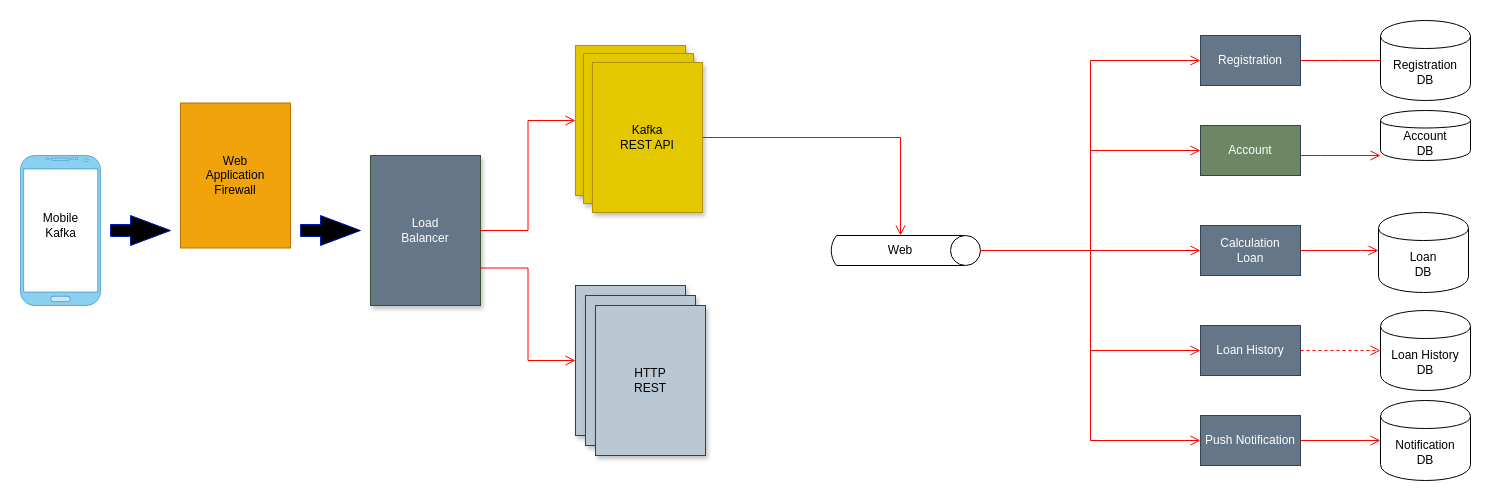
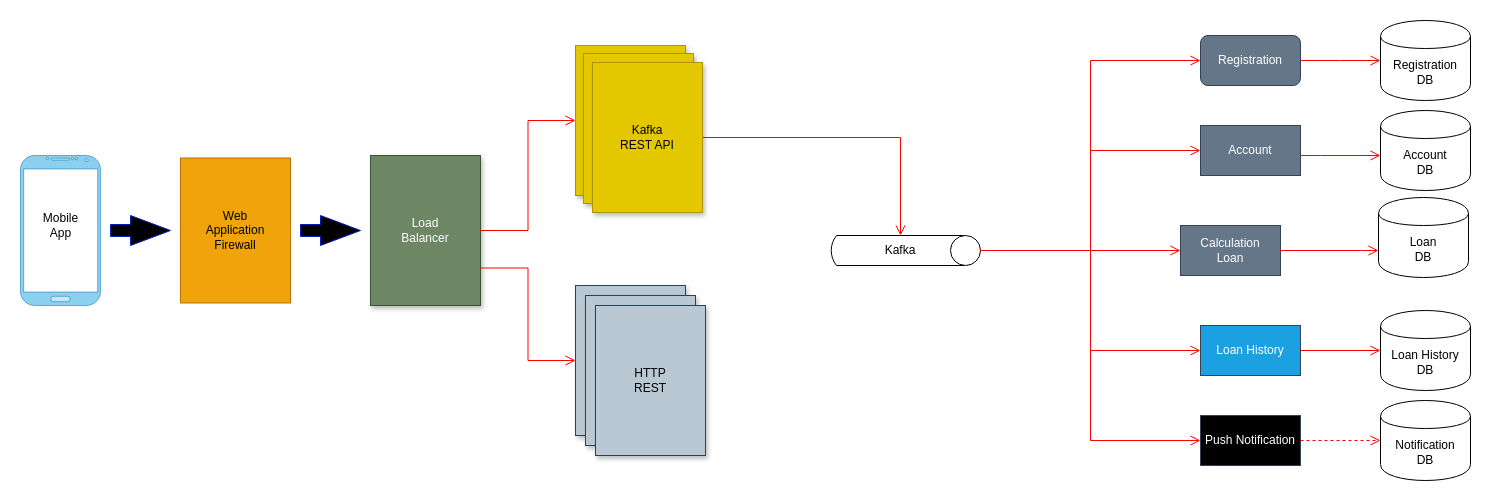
  <mxCell id="0" />
  <mxCell id="1" parent="0" />
  <mxCell id="2" value="" style="verticalLabelPosition=bottom;verticalAlign=top;html=1;shadow=0;dashed=0;strokeWidth=1;shape=mxgraph.android.phone2;backgroundOutline=1;opacity=50;fillColor=#1ba1e2;fontColor=#ffffff;strokeColor=#006EAF;" vertex="1" parent="1"><mxGeometry x="20" y="155" width="80" height="150" as="geometry" /></mxCell>
- <mxCell id="3" value="Web &lt;br&gt;Application &lt;br&gt;Firewall" style="rounded=0;whiteSpace=wrap;html=1;fillColor=#f0a30a;fontColor=#000000;strokeColor=#BD7000;" vertex="1" parent="1"><mxGeometry x="180" y="102.5" width="110" height="145" as="geometry" /></mxCell>
+ <mxCell id="3" value="Web &lt;br&gt;Application &lt;br&gt;Firewall" style="rounded=0;whiteSpace=wrap;html=1;fillColor=#f0a30a;fontColor=#000000;strokeColor=#BD7000;" vertex="1" parent="1"><mxGeometry x="180" y="157.5" width="110" height="145" as="geometry" /></mxCell>
  <mxCell id="4" value="" style="html=1;shadow=0;dashed=0;align=center;verticalAlign=middle;shape=mxgraph.arrows2.arrow;dy=0.6;dx=40;notch=0;fillColor=#000000;fontColor=#ffffff;strokeColor=#001DBC;" vertex="1" parent="1"><mxGeometry x="110" y="215" width="60" height="30" as="geometry" /></mxCell>
  <mxCell id="5" value="" style="html=1;shadow=0;dashed=0;align=center;verticalAlign=middle;shape=mxgraph.arrows2.arrow;dy=0.6;dx=40;notch=0;fillColor=#000000;fontColor=#ffffff;strokeColor=#001DBC;" vertex="1" parent="1"><mxGeometry x="300" y="215" width="60" height="30" as="geometry" /></mxCell>
- <mxCell id="6" value="Load&lt;br&gt;Balancer" style="rounded=0;whiteSpace=wrap;html=1;fillColor=#647687;fontColor=#ffffff;strokeColor=#3A5431;shadow=1;" vertex="1" parent="1"><mxGeometry x="370" y="155" width="110" height="150" as="geometry" /></mxCell>
- <mxCell id="7" value="Mobile&lt;br&gt;Kafka" style="text;html=1;align=center;verticalAlign=middle;resizable=0;points=[];autosize=1;strokeColor=none;fillColor=none;" vertex="1" parent="1"><mxGeometry x="30" y="205" width="60" height="40" as="geometry" /></mxCell>
+ <mxCell id="6" value="Load&lt;br&gt;Balancer" style="rounded=0;whiteSpace=wrap;html=1;fillColor=#6d8764;fontColor=#ffffff;strokeColor=#3A5431;shadow=1;" vertex="1" parent="1"><mxGeometry x="370" y="155" width="110" height="150" as="geometry" /></mxCell>
+ <mxCell id="7" value="Mobile&lt;br&gt;App" style="text;html=1;align=center;verticalAlign=middle;resizable=0;points=[];autosize=1;strokeColor=none;fillColor=none;" vertex="1" parent="1"><mxGeometry x="30" y="205" width="60" height="40" as="geometry" /></mxCell>
  <mxCell id="8" value="" style="edgeStyle=orthogonalEdgeStyle;html=1;verticalAlign=bottom;endArrow=open;endSize=8;strokeColor=#ff0000;rounded=0;entryX=0;entryY=0.5;entryDx=0;entryDy=0;" edge="1" source="6" parent="1" target="10"><mxGeometry relative="1" as="geometry"><mxPoint x="515" y="215" as="targetPoint" /><mxPoint x="515" y="155" as="sourcePoint" /></mxGeometry></mxCell>
  <mxCell id="9" value="" style="group" vertex="1" connectable="0" parent="1"><mxGeometry x="575" y="45" width="127" height="167" as="geometry" /></mxCell>
  <mxCell id="10" value="Kafka&lt;br&gt;REST API" style="rounded=0;whiteSpace=wrap;html=1;fillColor=#e3c800;fontColor=#000000;strokeColor=#B09500;shadow=1;" vertex="1" parent="9"><mxGeometry width="110" height="150" as="geometry" /></mxCell>
  <mxCell id="11" value="Kafka&lt;br&gt;REST API" style="rounded=0;whiteSpace=wrap;html=1;fillColor=#e3c800;fontColor=#000000;strokeColor=#B09500;shadow=1;" vertex="1" parent="9"><mxGeometry x="8" y="8" width="110" height="150" as="geometry" /></mxCell>
  <mxCell id="12" value="Kafka&lt;br&gt;REST API" style="rounded=0;whiteSpace=wrap;html=1;fillColor=#e3c800;fontColor=#000000;strokeColor=#B09500;shadow=1;" vertex="1" parent="9"><mxGeometry x="17" y="17" width="110" height="150" as="geometry" /></mxCell>
  <mxCell id="13" value="" style="group" vertex="1" connectable="0" parent="1"><mxGeometry x="575" y="285" width="130" height="170" as="geometry" /></mxCell>
  <mxCell id="14" value="HTTP&lt;br&gt;REST" style="rounded=0;whiteSpace=wrap;html=1;fillColor=#bac8d3;shadow=1;strokeColor=#23445d;" vertex="1" parent="13"><mxGeometry width="110" height="150" as="geometry" /></mxCell>
  <mxCell id="15" value="HTTP&lt;br&gt;REST" style="rounded=0;whiteSpace=wrap;html=1;fillColor=#bac8d3;shadow=1;strokeColor=#23445d;" vertex="1" parent="13"><mxGeometry x="10" y="10" width="110" height="150" as="geometry" /></mxCell>
  <mxCell id="16" value="HTTP&lt;br&gt;REST" style="rounded=0;whiteSpace=wrap;html=1;fillColor=#bac8d3;shadow=1;strokeColor=#23445d;" vertex="1" parent="13"><mxGeometry x="20" y="20" width="110" height="150" as="geometry" /></mxCell>
  <mxCell id="17" value="" style="edgeStyle=orthogonalEdgeStyle;html=1;verticalAlign=bottom;endArrow=open;endSize=8;strokeColor=#ff0000;rounded=0;exitX=1;exitY=0.75;exitDx=0;exitDy=0;entryX=0;entryY=0.5;entryDx=0;entryDy=0;" edge="1" parent="1" source="6" target="14"><mxGeometry relative="1" as="geometry"><mxPoint x="525" y="322" as="targetPoint" /><mxPoint x="525" y="262" as="sourcePoint" /></mxGeometry></mxCell>
  <mxCell id="18" value="" style="group;fillColor=default;" vertex="1" connectable="0" parent="1"><mxGeometry x="830" y="235" width="150" height="30" as="geometry" /></mxCell>
- <mxCell id="19" value="Web" style="html=1;dashed=0;whiteSpace=wrap;shape=mxgraph.dfd.loop" vertex="1" parent="18"><mxGeometry width="140" height="30" as="geometry" /></mxCell>
+ <mxCell id="19" value="Kafka" style="html=1;dashed=0;whiteSpace=wrap;shape=mxgraph.dfd.loop" vertex="1" parent="18"><mxGeometry width="140" height="30" as="geometry" /></mxCell>
  <mxCell id="20" value="" style="shape=ellipse;html=1;dashed=0;whiteSpace=wrap;perimeter=ellipsePerimeter;" vertex="1" parent="18"><mxGeometry x="120" width="30" height="30" as="geometry" /></mxCell>
  <mxCell id="21" value="" style="edgeStyle=orthogonalEdgeStyle;html=1;verticalAlign=bottom;endArrow=open;endSize=8;strokeColor=#ff0000;rounded=0;" edge="1" parent="1" source="12" target="19"><mxGeometry relative="1" as="geometry"><mxPoint x="585" y="130" as="targetPoint" /><mxPoint x="490" y="240" as="sourcePoint" /></mxGeometry></mxCell>
- <mxCell id="22" value="Registration" style="html=1;dashed=0;whiteSpace=wrap;fillColor=#647687;fontColor=#ffffff;strokeColor=#314354;" vertex="1" parent="1"><mxGeometry x="1200" y="35" width="100" height="50" as="geometry" /></mxCell>
- <mxCell id="23" value="Account" style="html=1;dashed=0;whiteSpace=wrap;fillColor=#6d8764;fontColor=#ffffff;strokeColor=#314354;" vertex="1" parent="1"><mxGeometry x="1200" y="125" width="100" height="50" as="geometry" /></mxCell>
- <mxCell id="24" value="Calculation&lt;br&gt;Loan" style="html=1;dashed=0;whiteSpace=wrap;fillColor=#647687;fontColor=#ffffff;strokeColor=#314354;" vertex="1" parent="1"><mxGeometry x="1200" y="225" width="100" height="50" as="geometry" /></mxCell>
- <mxCell id="25" value="Loan History" style="html=1;dashed=0;whiteSpace=wrap;fillColor=#647687;fontColor=#ffffff;strokeColor=#314354;" vertex="1" parent="1"><mxGeometry x="1200" y="325" width="100" height="50" as="geometry" /></mxCell>
- <mxCell id="26" value="Push Notification" style="html=1;dashed=0;whiteSpace=wrap;fillColor=#647687;fontColor=#ffffff;strokeColor=#314354;" vertex="1" parent="1"><mxGeometry x="1200" y="415" width="100" height="50" as="geometry" /></mxCell>
+ <mxCell id="22" value="Registration" style="html=1;dashed=0;whiteSpace=wrap;fillColor=#647687;fontColor=#ffffff;strokeColor=#314354;rounded=1;" vertex="1" parent="1"><mxGeometry x="1200" y="35" width="100" height="50" as="geometry" /></mxCell>
+ <mxCell id="23" value="Account" style="html=1;dashed=0;whiteSpace=wrap;fillColor=#647687;fontColor=#ffffff;strokeColor=#314354;" vertex="1" parent="1"><mxGeometry x="1200" y="125" width="100" height="50" as="geometry" /></mxCell>
+ <mxCell id="24" value="Calculation&lt;br&gt;Loan" style="html=1;dashed=0;whiteSpace=wrap;fillColor=#647687;fontColor=#ffffff;strokeColor=#314354;" vertex="1" parent="1"><mxGeometry x="1180" y="225" width="100" height="50" as="geometry" /></mxCell>
+ <mxCell id="25" value="Loan History" style="html=1;dashed=0;whiteSpace=wrap;fillColor=#1ba1e2;fontColor=#ffffff;strokeColor=#314354;" vertex="1" parent="1"><mxGeometry x="1200" y="325" width="100" height="50" as="geometry" /></mxCell>
+ <mxCell id="26" value="Push Notification" style="html=1;dashed=0;whiteSpace=wrap;fillColor=#000000;fontColor=#ffffff;strokeColor=#314354;" vertex="1" parent="1"><mxGeometry x="1200" y="415" width="100" height="50" as="geometry" /></mxCell>
  <mxCell id="27" value="" style="edgeStyle=orthogonalEdgeStyle;html=1;verticalAlign=bottom;endArrow=open;endSize=8;strokeColor=#ff0000;rounded=0;exitX=1;exitY=0.5;exitDx=0;exitDy=0;entryX=0;entryY=0.5;entryDx=0;entryDy=0;" edge="1" parent="1" source="20" target="22"><mxGeometry relative="1" as="geometry"><mxPoint x="910" y="245" as="targetPoint" /><mxPoint x="712" y="147" as="sourcePoint" /></mxGeometry></mxCell>
  <mxCell id="28" value="" style="edgeStyle=orthogonalEdgeStyle;html=1;verticalAlign=bottom;endArrow=open;endSize=8;strokeColor=#ff0000;rounded=0;exitX=1;exitY=0.5;exitDx=0;exitDy=0;entryX=0;entryY=0.5;entryDx=0;entryDy=0;" edge="1" parent="1" source="20" target="23"><mxGeometry relative="1" as="geometry"><mxPoint x="1210" y="70" as="targetPoint" /><mxPoint x="990" y="260" as="sourcePoint" /><Array as="points"><mxPoint x="1090" y="250" /><mxPoint x="1090" y="150" /></Array></mxGeometry></mxCell>
  <mxCell id="29" value="" style="edgeStyle=orthogonalEdgeStyle;html=1;verticalAlign=bottom;endArrow=open;endSize=8;strokeColor=#ff0000;rounded=0;exitX=1;exitY=0.5;exitDx=0;exitDy=0;" edge="1" parent="1" source="20" target="24"><mxGeometry relative="1" as="geometry"><mxPoint x="1220" y="80" as="targetPoint" /><mxPoint x="1000" y="270" as="sourcePoint" /></mxGeometry></mxCell>
  <mxCell id="30" value="" style="edgeStyle=orthogonalEdgeStyle;html=1;verticalAlign=bottom;endArrow=open;endSize=8;strokeColor=#ff0000;rounded=0;" edge="1" parent="1" source="20" target="25"><mxGeometry relative="1" as="geometry"><mxPoint x="1100" y="134.5" as="targetPoint" /><mxPoint x="880" y="324.5" as="sourcePoint" /><Array as="points"><mxPoint x="1090" y="250" /><mxPoint x="1090" y="350" /></Array></mxGeometry></mxCell>
  <mxCell id="31" value="" style="edgeStyle=orthogonalEdgeStyle;html=1;verticalAlign=bottom;endArrow=open;endSize=8;strokeColor=#ff0000;rounded=0;entryX=0;entryY=0.5;entryDx=0;entryDy=0;" edge="1" parent="1" source="20" target="26"><mxGeometry relative="1" as="geometry"><mxPoint x="1240" y="100" as="targetPoint" /><mxPoint x="1020" y="290" as="sourcePoint" /></mxGeometry></mxCell>
  <mxCell id="32" value="Registration&lt;br&gt;DB" style="shape=cylinder;whiteSpace=wrap;html=1;boundedLbl=1;backgroundOutline=1;" vertex="1" parent="1"><mxGeometry x="1380" y="20" width="90" height="80" as="geometry" /></mxCell>
- <mxCell id="33" value="Account&lt;br&gt;DB" style="shape=cylinder;whiteSpace=wrap;html=1;boundedLbl=1;backgroundOutline=1;" vertex="1" parent="1"><mxGeometry x="1380" y="110" width="90" height="50" as="geometry" /></mxCell>
- <mxCell id="34" value="Loan&lt;br&gt;DB" style="shape=cylinder;whiteSpace=wrap;html=1;boundedLbl=1;backgroundOutline=1;" vertex="1" parent="1"><mxGeometry x="1378" y="212" width="90" height="80" as="geometry" /></mxCell>
+ <mxCell id="33" value="Account&lt;br&gt;DB" style="shape=cylinder;whiteSpace=wrap;html=1;boundedLbl=1;backgroundOutline=1;" vertex="1" parent="1"><mxGeometry x="1380" y="110" width="90" height="80" as="geometry" /></mxCell>
+ <mxCell id="34" value="Loan&lt;br&gt;DB" style="shape=cylinder;whiteSpace=wrap;html=1;boundedLbl=1;backgroundOutline=1;" vertex="1" parent="1"><mxGeometry x="1378" y="197" width="90" height="80" as="geometry" /></mxCell>
  <mxCell id="35" value="Loan History&lt;br&gt;DB" style="shape=cylinder;whiteSpace=wrap;html=1;boundedLbl=1;backgroundOutline=1;" vertex="1" parent="1"><mxGeometry x="1380" y="310" width="90" height="80" as="geometry" /></mxCell>
  <mxCell id="36" value="Notification&lt;br&gt;DB" style="shape=cylinder;whiteSpace=wrap;html=1;boundedLbl=1;backgroundOutline=1;" vertex="1" parent="1"><mxGeometry x="1380" y="400" width="90" height="80" as="geometry" /></mxCell>
- <mxCell id="37" value="" style="edgeStyle=orthogonalEdgeStyle;html=1;verticalAlign=bottom;endArrow=none;endSize=8;strokeColor=#ff0000;rounded=0;" edge="1" parent="1" source="22" target="32"><mxGeometry relative="1" as="geometry"><mxPoint x="1530" y="75" as="targetPoint" /><mxPoint x="1310" y="175" as="sourcePoint" /><Array as="points"><mxPoint x="1340" y="60" /><mxPoint x="1340" y="60" /></Array></mxGeometry></mxCell>
+ <mxCell id="37" value="" style="edgeStyle=orthogonalEdgeStyle;html=1;verticalAlign=bottom;endArrow=open;endSize=8;strokeColor=#ff0000;rounded=0;" edge="1" parent="1" source="22" target="32"><mxGeometry relative="1" as="geometry"><mxPoint x="1530" y="75" as="targetPoint" /><mxPoint x="1310" y="175" as="sourcePoint" /><Array as="points"><mxPoint x="1340" y="60" /><mxPoint x="1340" y="60" /></Array></mxGeometry></mxCell>
  <mxCell id="38" value="" style="edgeStyle=orthogonalEdgeStyle;html=1;verticalAlign=bottom;endArrow=open;endSize=8;strokeColor=#ff0000;rounded=0;" edge="1" parent="1" source="23" target="33"><mxGeometry relative="1" as="geometry"><mxPoint x="1390" y="70" as="targetPoint" /><mxPoint x="1310" y="70" as="sourcePoint" /><Array as="points"><mxPoint x="1320" y="155" /><mxPoint x="1320" y="155" /></Array></mxGeometry></mxCell>
  <mxCell id="39" value="" style="edgeStyle=orthogonalEdgeStyle;html=1;verticalAlign=bottom;endArrow=open;endSize=8;strokeColor=#ff0000;rounded=0;" edge="1" parent="1" source="24" target="34"><mxGeometry relative="1" as="geometry"><mxPoint x="1380" y="249.5" as="targetPoint" /><mxPoint x="1300" y="249.5" as="sourcePoint" /><Array as="points"><mxPoint x="1360" y="250" /><mxPoint x="1360" y="250" /></Array></mxGeometry></mxCell>
- <mxCell id="40" value="" style="edgeStyle=orthogonalEdgeStyle;html=1;verticalAlign=bottom;endArrow=open;endSize=8;strokeColor=#ff0000;rounded=0;dashed=1;" edge="1" parent="1" source="25" target="35"><mxGeometry relative="1" as="geometry"><mxPoint x="1380" y="349.5" as="targetPoint" /><mxPoint x="1300" y="349.5" as="sourcePoint" /><Array as="points" /></mxGeometry></mxCell>
- <mxCell id="41" value="" style="edgeStyle=orthogonalEdgeStyle;html=1;verticalAlign=bottom;endArrow=open;endSize=8;strokeColor=#ff0000;rounded=0;" edge="1" parent="1" source="26" target="36"><mxGeometry relative="1" as="geometry"><mxPoint x="1380" y="439.5" as="targetPoint" /><mxPoint x="1300" y="439.5" as="sourcePoint" /><Array as="points" /></mxGeometry></mxCell>
+ <mxCell id="40" value="" style="edgeStyle=orthogonalEdgeStyle;html=1;verticalAlign=bottom;endArrow=open;endSize=8;strokeColor=#ff0000;rounded=0;" edge="1" parent="1" source="25" target="35"><mxGeometry relative="1" as="geometry"><mxPoint x="1380" y="349.5" as="targetPoint" /><mxPoint x="1300" y="349.5" as="sourcePoint" /><Array as="points" /></mxGeometry></mxCell>
+ <mxCell id="41" value="" style="edgeStyle=orthogonalEdgeStyle;html=1;verticalAlign=bottom;endArrow=open;endSize=8;strokeColor=#ff0000;rounded=0;dashed=1;" edge="1" parent="1" source="26" target="36"><mxGeometry relative="1" as="geometry"><mxPoint x="1380" y="439.5" as="targetPoint" /><mxPoint x="1300" y="439.5" as="sourcePoint" /><Array as="points" /></mxGeometry></mxCell>
